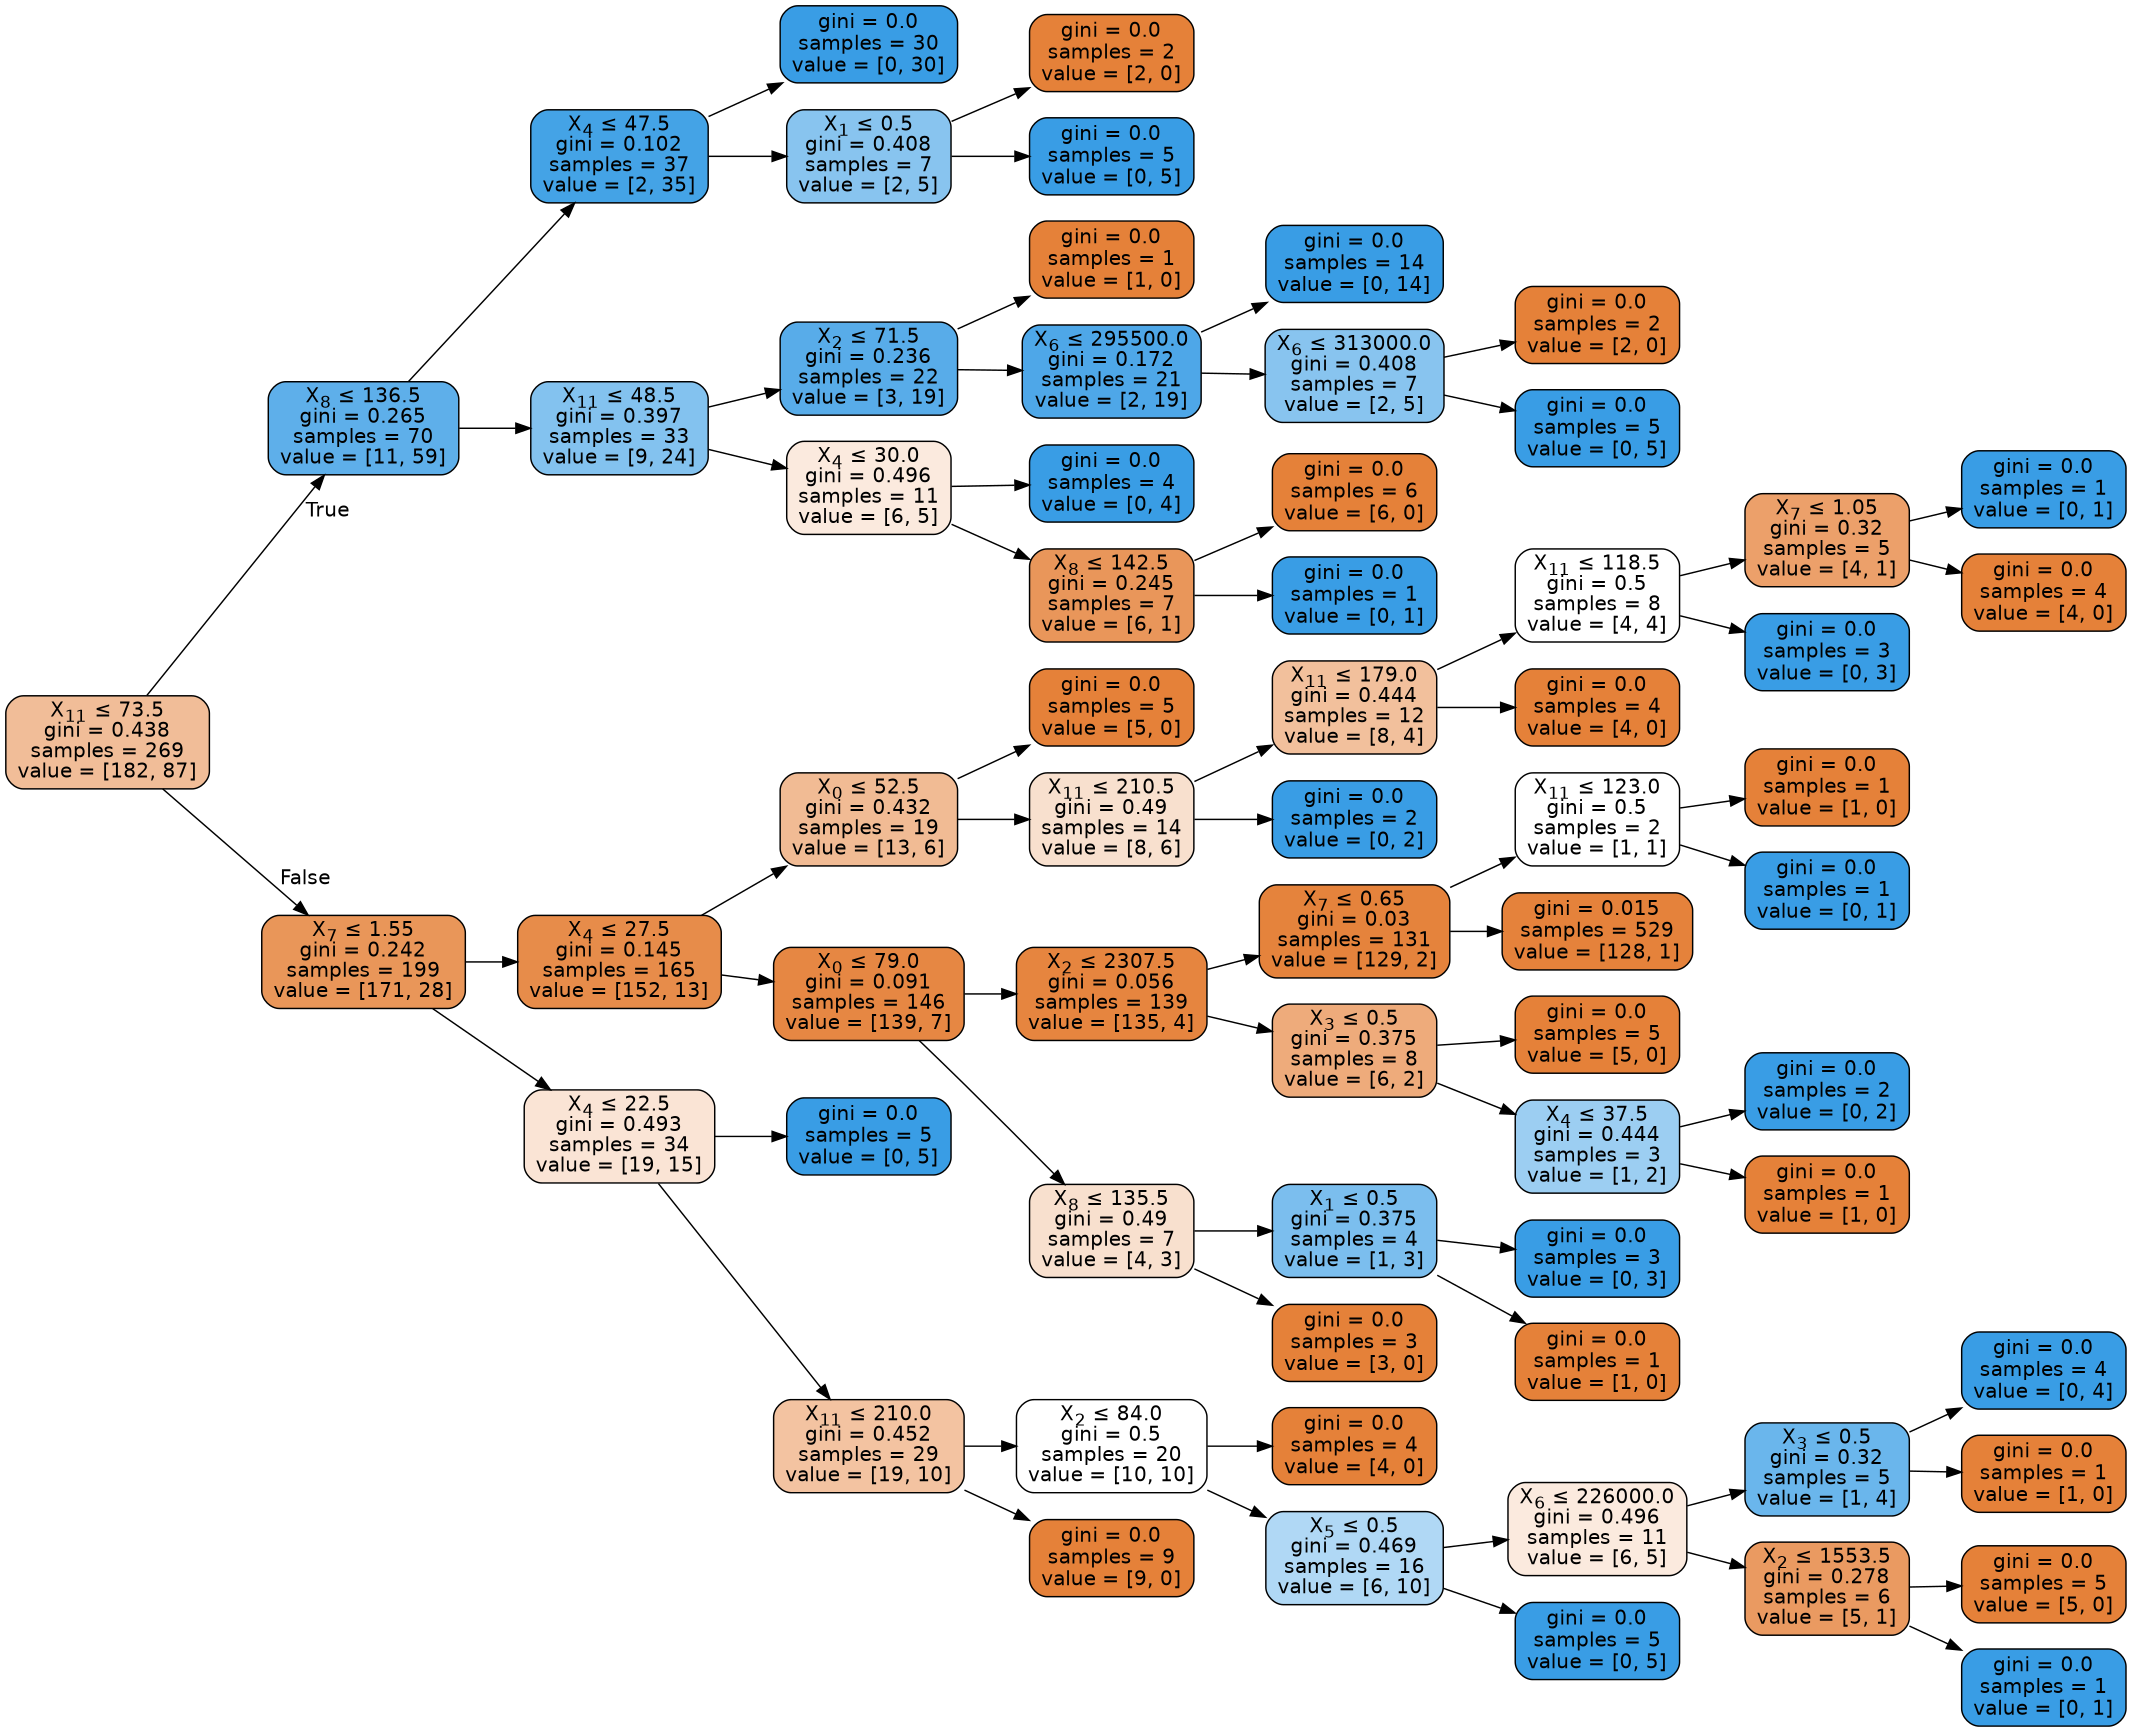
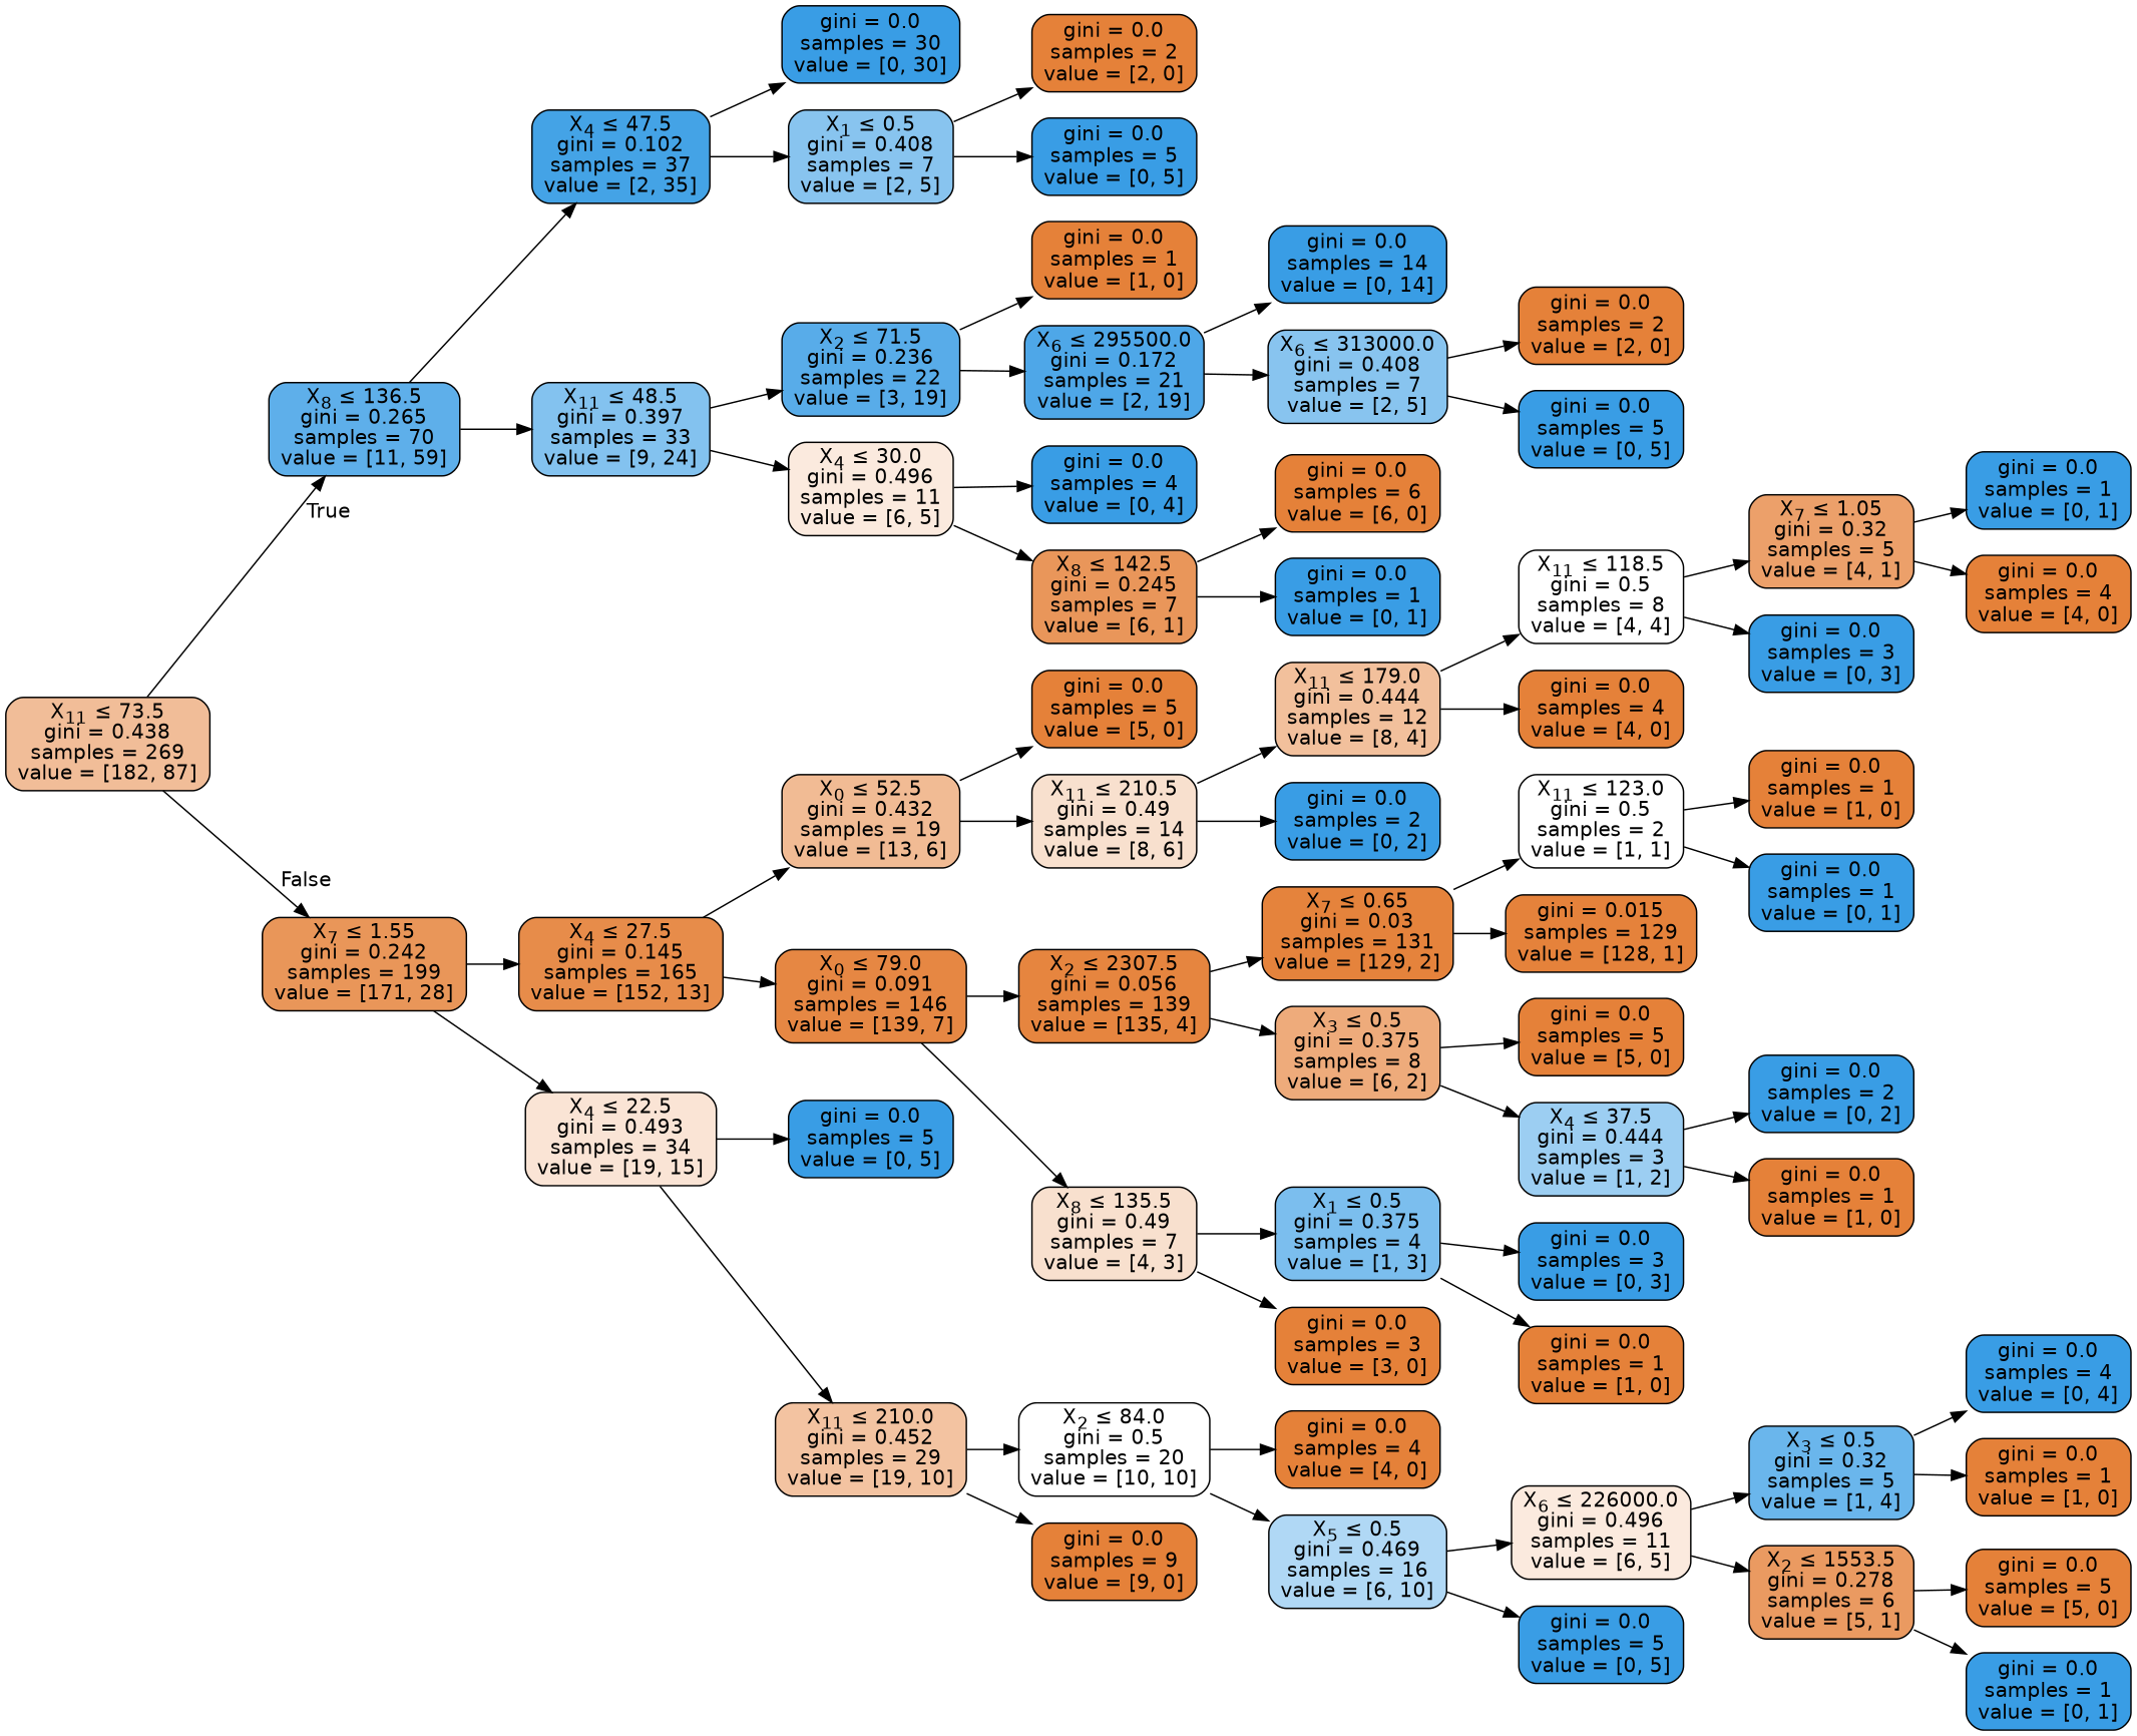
  digraph {
    rankdir=LR
    node [color=black fillcolor="#399de5" fontname=helvetica shape=box style="filled, rounded"]
    edge [fontname=helvetica]
    n1 [fillcolor="#f1bd98" label=<X<SUB>11</SUB> &le; 73.5<br/>gini = 0.438<br/>samples = 269<br/>value = [182, 87]>]
    n2 [fillcolor="#5eafea" label=<X<SUB>8</SUB> &le; 136.5<br/>gini = 0.265<br/>samples = 70<br/>value = [11, 59]>]
    n3 [fillcolor="#e99659" label=<X<SUB>7</SUB> &le; 1.55<br/>gini = 0.242<br/>samples = 199<br/>value = [171, 28]>]
    n4 [fillcolor="#44a3e6" label=<X<SUB>4</SUB> &le; 47.5<br/>gini = 0.102<br/>samples = 37<br/>value = [2, 35]>]
    n5 [fillcolor="#83c2ef" label=<X<SUB>11</SUB> &le; 48.5<br/>gini = 0.397<br/>samples = 33<br/>value = [9, 24]>]
    n6 [label=<gini = 0.0<br/>samples = 30<br/>value = [0, 30]>]
    n7 [fillcolor="#88c4ef" label=<X<SUB>1</SUB> &le; 0.5<br/>gini = 0.408<br/>samples = 7<br/>value = [2, 5]>]
    n8 [fillcolor="#e58139" label=<gini = 0.0<br/>samples = 2<br/>value = [2, 0]>]
    n9 [label=<gini = 0.0<br/>samples = 5<br/>value = [0, 5]>]
    n10 [fillcolor="#58ace9" label=<X<SUB>2</SUB> &le; 71.5<br/>gini = 0.236<br/>samples = 22<br/>value = [3, 19]>]
    n11 [fillcolor="#fbeade" label=<X<SUB>4</SUB> &le; 30.0<br/>gini = 0.496<br/>samples = 11<br/>value = [6, 5]>]
    n12 [fillcolor="#e58139" label=<gini = 0.0<br/>samples = 1<br/>value = [1, 0]>]
    n13 [fillcolor="#4ea7e8" label=<X<SUB>6</SUB> &le; 295500.0<br/>gini = 0.172<br/>samples = 21<br/>value = [2, 19]>]
    n14 [label=<gini = 0.0<br/>samples = 14<br/>value = [0, 14]>]
    n15 [fillcolor="#88c4ef" label=<X<SUB>6</SUB> &le; 313000.0<br/>gini = 0.408<br/>samples = 7<br/>value = [2, 5]>]
    n16 [fillcolor="#e58139" label=<gini = 0.0<br/>samples = 2<br/>value = [2, 0]>]
    n17 [label=<gini = 0.0<br/>samples = 5<br/>value = [0, 5]>]
    n18 [label=<gini = 0.0<br/>samples = 4<br/>value = [0, 4]>]
    n19 [fillcolor="#e9965a" label=<X<SUB>8</SUB> &le; 142.5<br/>gini = 0.245<br/>samples = 7<br/>value = [6, 1]>]
    n20 [fillcolor="#e58139" label=<gini = 0.0<br/>samples = 6<br/>value = [6, 0]>]
    n21 [label=<gini = 0.0<br/>samples = 1<br/>value = [0, 1]>]
    n22 [fillcolor="#e78c4a" label=<X<SUB>4</SUB> &le; 27.5<br/>gini = 0.145<br/>samples = 165<br/>value = [152, 13]>]
    n23 [fillcolor="#fae4d5" label=<X<SUB>4</SUB> &le; 22.5<br/>gini = 0.493<br/>samples = 34<br/>value = [19, 15]>]
    n24 [fillcolor="#f1bb94" label=<X<SUB>0</SUB> &le; 52.5<br/>gini = 0.432<br/>samples = 19<br/>value = [13, 6]>]
    n25 [fillcolor="#e68743" label=<X<SUB>0</SUB> &le; 79.0<br/>gini = 0.091<br/>samples = 146<br/>value = [139, 7]>]
    n26 [fillcolor="#e58139" label=<gini = 0.0<br/>samples = 5<br/>value = [5, 0]>]
    n27 [fillcolor="#f8e0ce" label=<X<SUB>11</SUB> &le; 210.5<br/>gini = 0.49<br/>samples = 14<br/>value = [8, 6]>]
    n28 [fillcolor="#f2c09c" label=<X<SUB>11</SUB> &le; 179.0<br/>gini = 0.444<br/>samples = 12<br/>value = [8, 4]>]
    n29 [label=<gini = 0.0<br/>samples = 2<br/>value = [0, 2]>]
    n30 [fillcolor="#ffffff" label=<X<SUB>11</SUB> &le; 118.5<br/>gini = 0.5<br/>samples = 8<br/>value = [4, 4]>]
    n31 [fillcolor="#e58139" label=<gini = 0.0<br/>samples = 4<br/>value = [4, 0]>]
    n32 [fillcolor="#eca06a" label=<X<SUB>7</SUB> &le; 1.05<br/>gini = 0.32<br/>samples = 5<br/>value = [4, 1]>]
    n33 [label=<gini = 0.0<br/>samples = 3<br/>value = [0, 3]>]
    n34 [label=<gini = 0.0<br/>samples = 1<br/>value = [0, 1]>]
    n35 [fillcolor="#e58139" label=<gini = 0.0<br/>samples = 4<br/>value = [4, 0]>]
    n36 [fillcolor="#e6853f" label=<X<SUB>2</SUB> &le; 2307.5<br/>gini = 0.056<br/>samples = 139<br/>value = [135, 4]>]
    n37 [fillcolor="#f8e0ce" label=<X<SUB>8</SUB> &le; 135.5<br/>gini = 0.49<br/>samples = 7<br/>value = [4, 3]>]
    n38 [fillcolor="#e5833c" label=<X<SUB>7</SUB> &le; 0.65<br/>gini = 0.03<br/>samples = 131<br/>value = [129, 2]>]
    n39 [fillcolor="#eeab7b" label=<X<SUB>3</SUB> &le; 0.5<br/>gini = 0.375<br/>samples = 8<br/>value = [6, 2]>]
    n40 [fillcolor="#ffffff" label=<X<SUB>11</SUB> &le; 123.0<br/>gini = 0.5<br/>samples = 2<br/>value = [1, 1]>]
-   n41 [fillcolor="#e5823b" label=<gini = 0.015<br/>samples = 529<br/>value = [128, 1]>]
+   n41 [fillcolor="#e5823b" label=<gini = 0.015<br/>samples = 129<br/>value = [128, 1]>]
    n42 [fillcolor="#e58139" label=<gini = 0.0<br/>samples = 1<br/>value = [1, 0]>]
    n43 [label=<gini = 0.0<br/>samples = 1<br/>value = [0, 1]>]
    n44 [fillcolor="#e58139" label=<gini = 0.0<br/>samples = 5<br/>value = [5, 0]>]
    n45 [fillcolor="#9ccef2" label=<X<SUB>4</SUB> &le; 37.5<br/>gini = 0.444<br/>samples = 3<br/>value = [1, 2]>]
    n46 [label=<gini = 0.0<br/>samples = 2<br/>value = [0, 2]>]
    n47 [fillcolor="#e58139" label=<gini = 0.0<br/>samples = 1<br/>value = [1, 0]>]
    n48 [fillcolor="#7bbeee" label=<X<SUB>1</SUB> &le; 0.5<br/>gini = 0.375<br/>samples = 4<br/>value = [1, 3]>]
    n49 [fillcolor="#e58139" label=<gini = 0.0<br/>samples = 3<br/>value = [3, 0]>]
    n50 [label=<gini = 0.0<br/>samples = 3<br/>value = [0, 3]>]
    n51 [fillcolor="#e58139" label=<gini = 0.0<br/>samples = 1<br/>value = [1, 0]>]
    n52 [label=<gini = 0.0<br/>samples = 5<br/>value = [0, 5]>]
    n53 [fillcolor="#f3c3a1" label=<X<SUB>11</SUB> &le; 210.0<br/>gini = 0.452<br/>samples = 29<br/>value = [19, 10]>]
    n54 [fillcolor="#ffffff" label=<X<SUB>2</SUB> &le; 84.0<br/>gini = 0.5<br/>samples = 20<br/>value = [10, 10]>]
    n55 [fillcolor="#e58139" label=<gini = 0.0<br/>samples = 9<br/>value = [9, 0]>]
    n56 [fillcolor="#e58139" label=<gini = 0.0<br/>samples = 4<br/>value = [4, 0]>]
    n57 [fillcolor="#b0d8f5" label=<X<SUB>5</SUB> &le; 0.5<br/>gini = 0.469<br/>samples = 16<br/>value = [6, 10]>]
    n58 [fillcolor="#fbeade" label=<X<SUB>6</SUB> &le; 226000.0<br/>gini = 0.496<br/>samples = 11<br/>value = [6, 5]>]
    n59 [label=<gini = 0.0<br/>samples = 5<br/>value = [0, 5]>]
    n60 [fillcolor="#6ab6ec" label=<X<SUB>3</SUB> &le; 0.5<br/>gini = 0.32<br/>samples = 5<br/>value = [1, 4]>]
    n61 [fillcolor="#ea9a61" label=<X<SUB>2</SUB> &le; 1553.5<br/>gini = 0.278<br/>samples = 6<br/>value = [5, 1]>]
    n62 [label=<gini = 0.0<br/>samples = 4<br/>value = [0, 4]>]
    n63 [fillcolor="#e58139" label=<gini = 0.0<br/>samples = 1<br/>value = [1, 0]>]
    n64 [fillcolor="#e58139" label=<gini = 0.0<br/>samples = 5<br/>value = [5, 0]>]
    n65 [label=<gini = 0.0<br/>samples = 1<br/>value = [0, 1]>]
    n1 -> n2 [headlabel=True labelangle=45 labeldistance=2.5]
    n1 -> n3 [headlabel=False labelangle=-45 labeldistance=2.5]
    n2 -> n4
    n2 -> n5
    n3 -> n22
    n3 -> n23
    n4 -> n6
    n4 -> n7
    n5 -> n10
    n5 -> n11
    n7 -> n8
    n7 -> n9
    n10 -> n12
    n10 -> n13
    n11 -> n18
    n11 -> n19
    n13 -> n14
    n13 -> n15
    n15 -> n16
    n15 -> n17
    n19 -> n20
    n19 -> n21
    n22 -> n24
    n22 -> n25
    n23 -> n52
    n23 -> n53
    n24 -> n26
    n24 -> n27
    n25 -> n36
    n25 -> n37
    n27 -> n28
    n27 -> n29
    n28 -> n30
    n28 -> n31
    n30 -> n32
    n30 -> n33
    n32 -> n34
    n32 -> n35
    n36 -> n38
    n36 -> n39
    n37 -> n48
    n37 -> n49
    n38 -> n40
    n38 -> n41
    n39 -> n44
    n39 -> n45
    n40 -> n42
    n40 -> n43
    n45 -> n46
    n45 -> n47
    n48 -> n50
    n48 -> n51
    n53 -> n54
    n53 -> n55
    n54 -> n56
    n54 -> n57
    n57 -> n58
    n57 -> n59
    n58 -> n60
    n58 -> n61
    n60 -> n62
    n60 -> n63
    n61 -> n64
    n61 -> n65
  }
